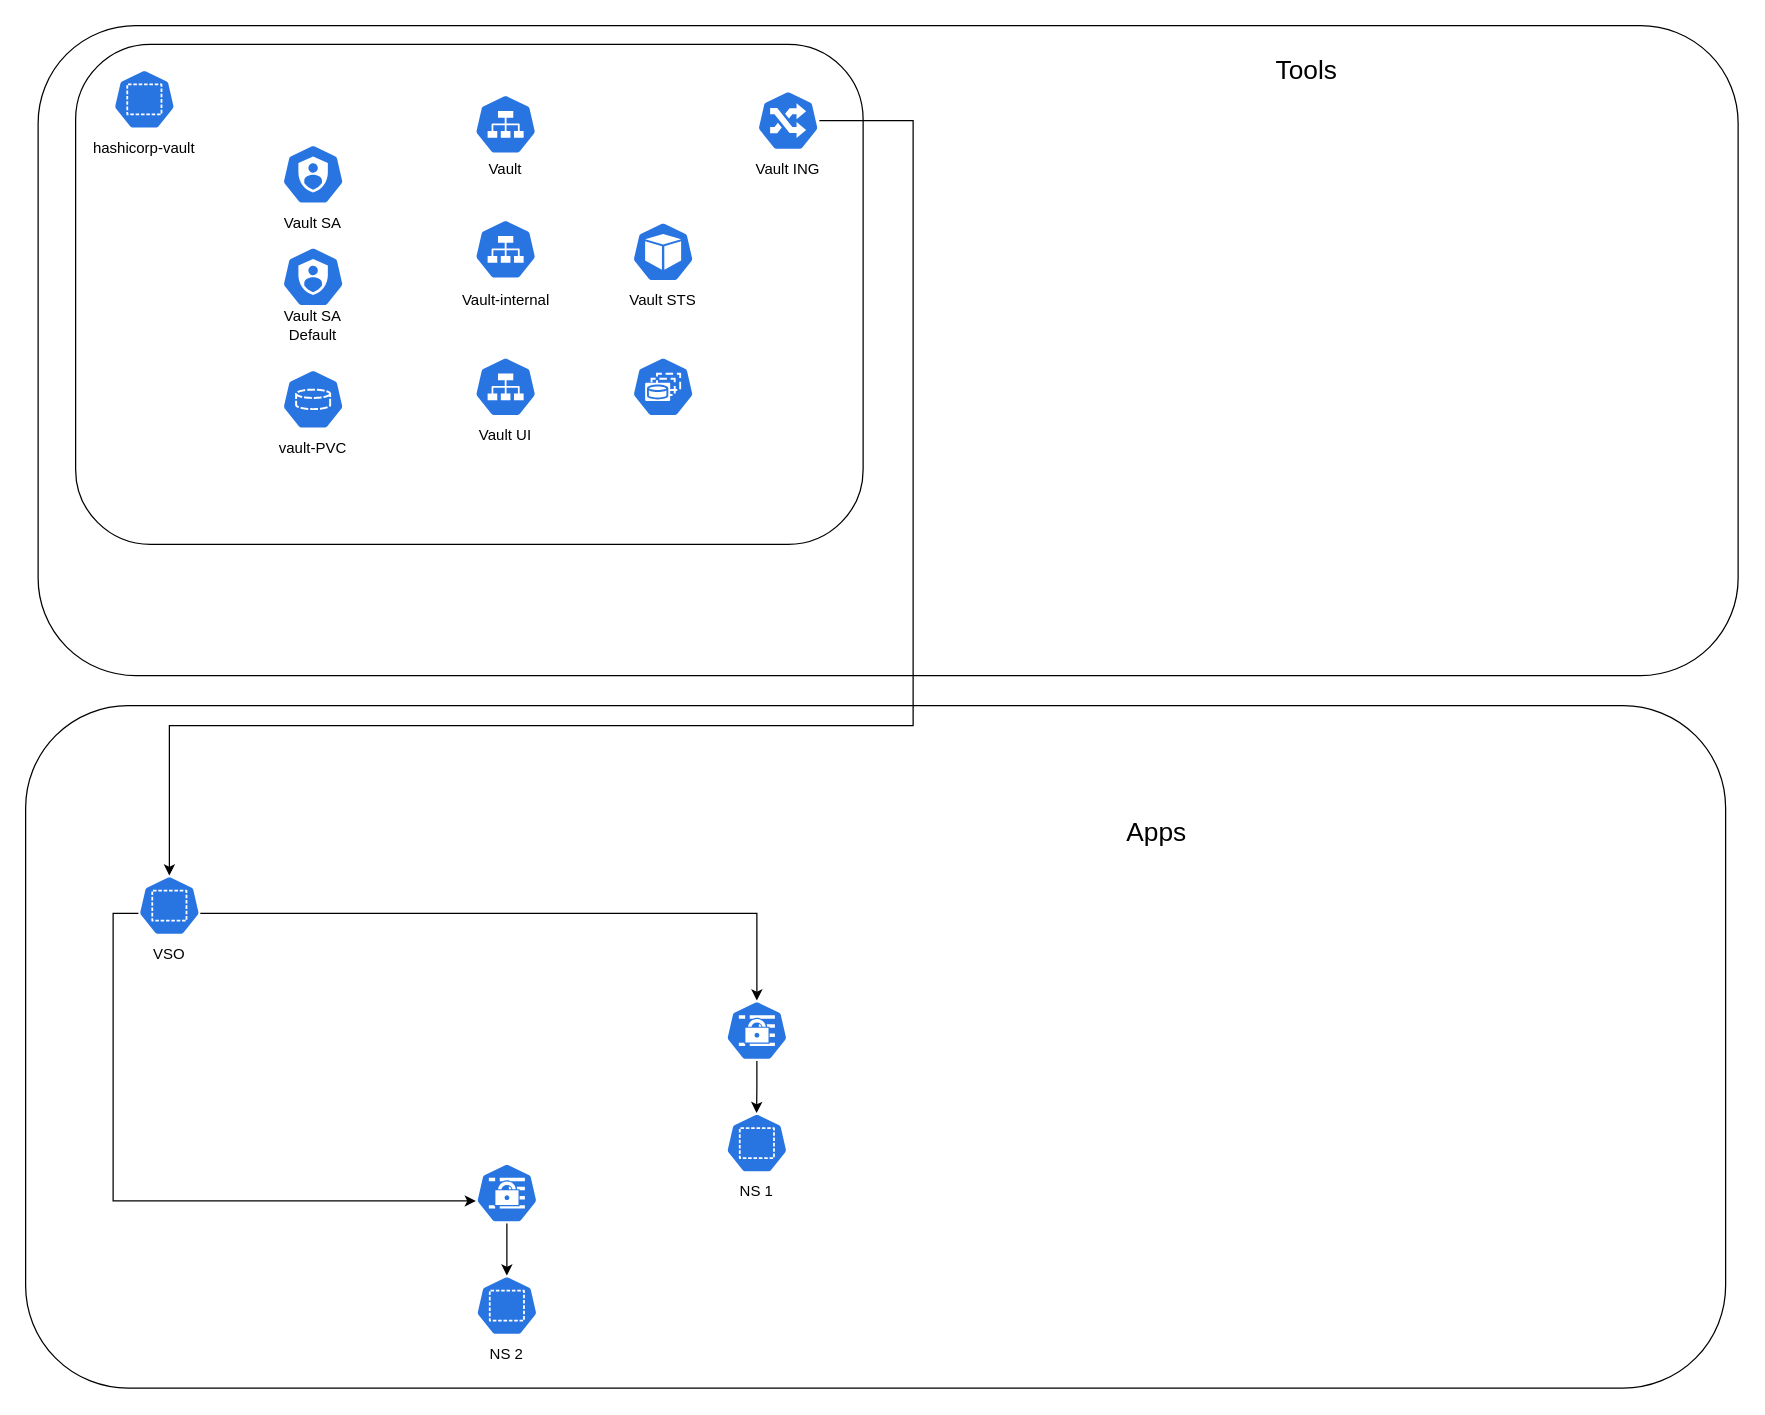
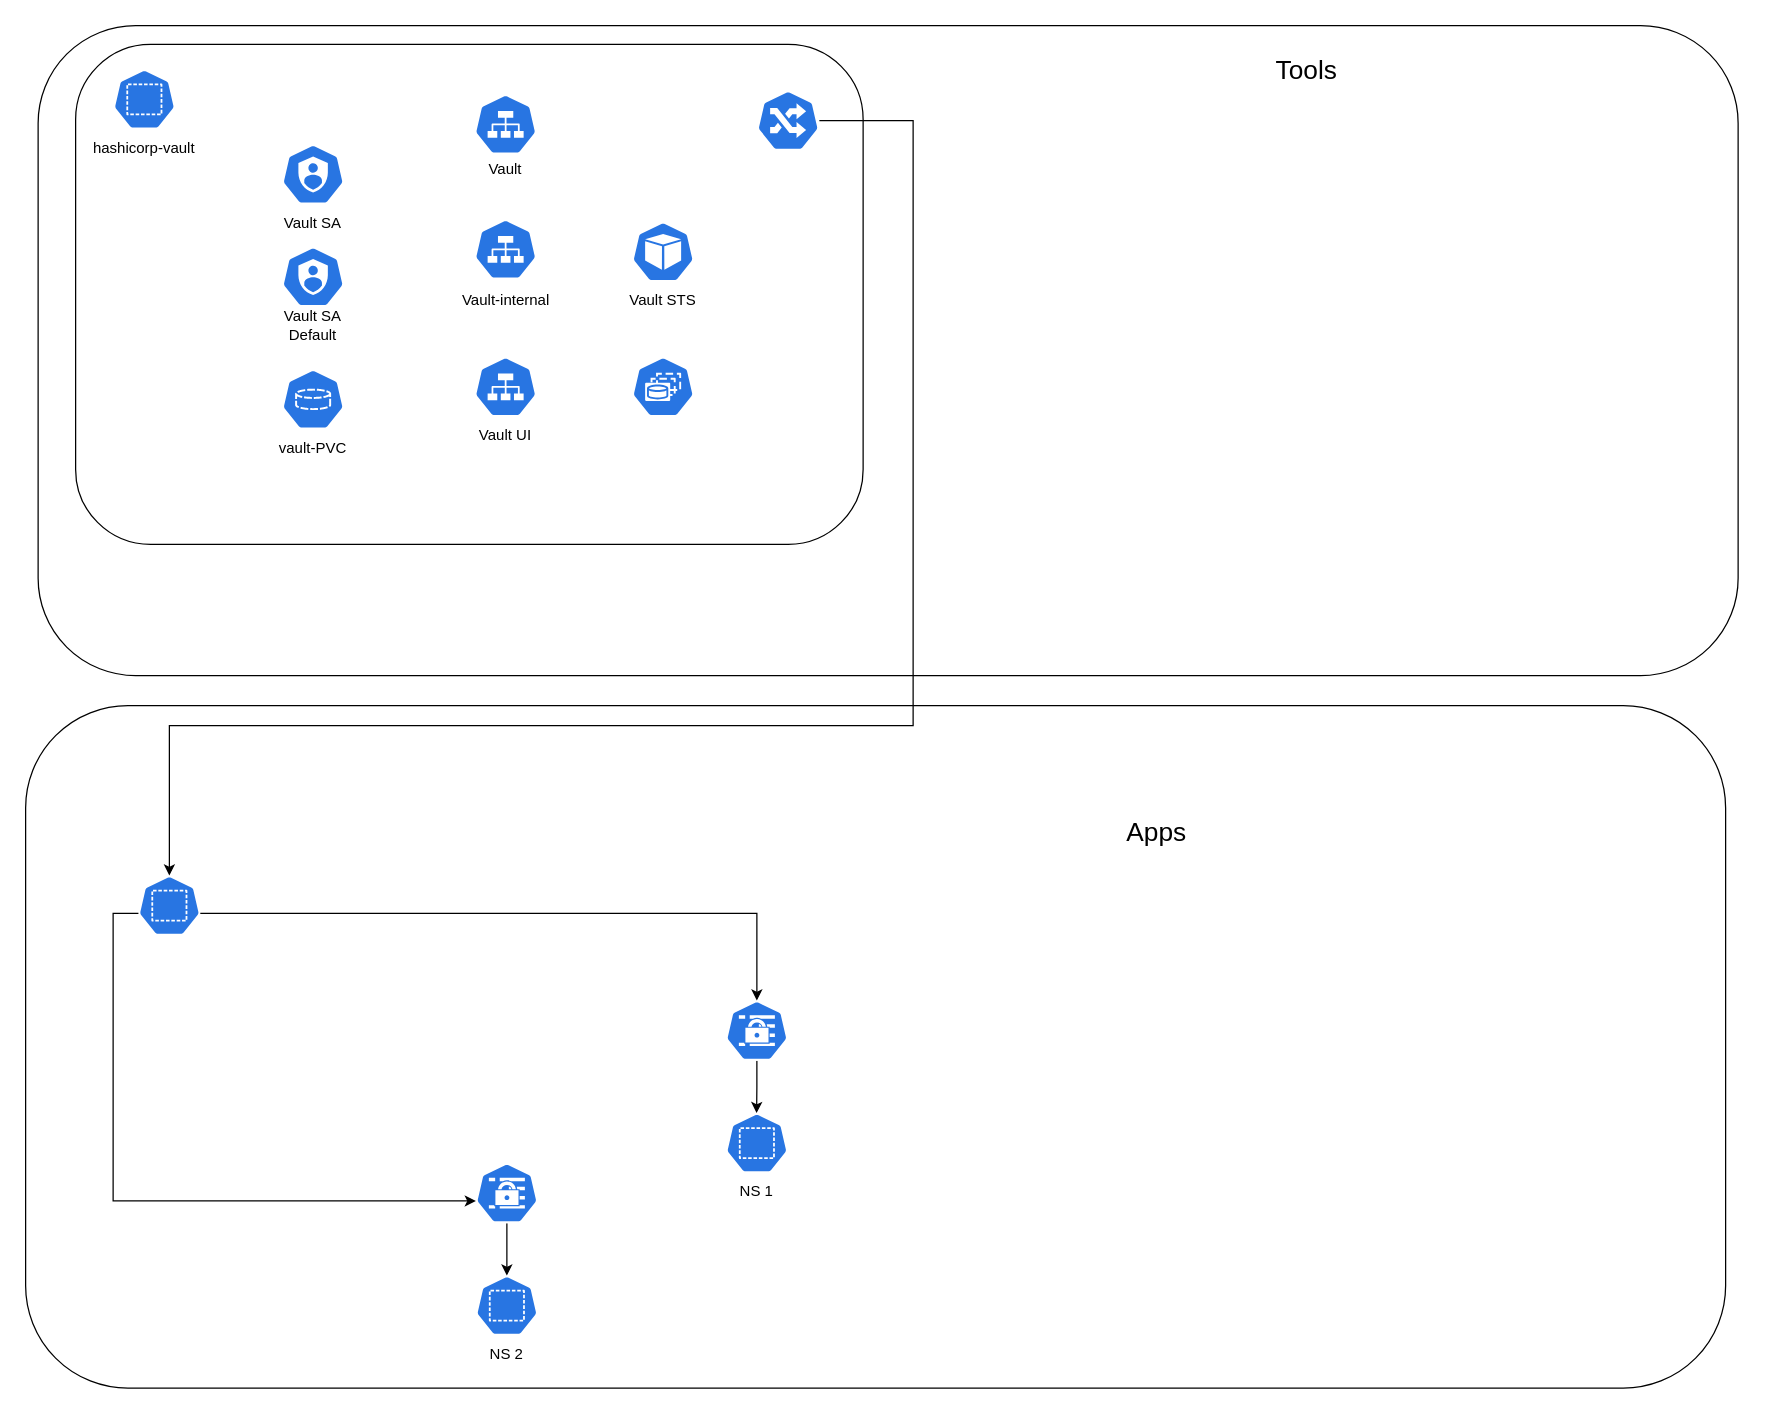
  <mxCell id="0" />
  <mxCell id="1" parent="0" />
  <mxCell id="2" value="" style="rounded=1;whiteSpace=wrap;html=1;" parent="1" vertex="1"><mxGeometry x="20" y="564" width="1360" height="546" as="geometry" /></mxCell>
  <mxCell id="3" value="" style="rounded=1;whiteSpace=wrap;html=1;" parent="1" vertex="1"><mxGeometry x="30" y="20" width="1360" height="520" as="geometry" /></mxCell>
  <mxCell id="4" value="&lt;font style=&quot;font-size: 21px;&quot;&gt;Tools&lt;/font&gt;" style="text;html=1;align=center;verticalAlign=middle;whiteSpace=wrap;rounded=0;" parent="1" vertex="1"><mxGeometry x="1015" y="40" width="60" height="30" as="geometry" /></mxCell>
  <mxCell id="5" value="" style="group" parent="1" vertex="1" connectable="0"><mxGeometry x="60" y="35" width="1040" height="400" as="geometry" /></mxCell>
  <mxCell id="6" value="" style="rounded=1;whiteSpace=wrap;html=1;" parent="5" vertex="1"><mxGeometry width="630" height="400" as="geometry" /></mxCell>
  <mxCell id="7" value="" style="group" parent="5" vertex="1" connectable="0"><mxGeometry x="10" y="20" width="90" height="78" as="geometry" /></mxCell>
  <mxCell id="8" value="" style="aspect=fixed;sketch=0;html=1;dashed=0;whitespace=wrap;fillColor=#2875E2;strokeColor=#ffffff;points=[[0.005,0.63,0],[0.1,0.2,0],[0.9,0.2,0],[0.5,0,0],[0.995,0.63,0],[0.72,0.99,0],[0.5,1,0],[0.28,0.99,0]];shape=mxgraph.kubernetes.icon2;prIcon=ns" parent="7" vertex="1"><mxGeometry x="20" width="50" height="48" as="geometry" /></mxCell>
  <mxCell id="9" value="hashicorp-vault" style="text;html=1;align=center;verticalAlign=middle;whiteSpace=wrap;rounded=0;" parent="7" vertex="1"><mxGeometry y="48" width="90" height="30" as="geometry" /></mxCell>
  <mxCell id="10" value="" style="group" parent="5" vertex="1" connectable="0"><mxGeometry x="160" y="80" width="60" height="78" as="geometry" /></mxCell>
  <mxCell id="11" value="" style="aspect=fixed;sketch=0;html=1;dashed=0;whitespace=wrap;fillColor=#2875E2;strokeColor=#ffffff;points=[[0.005,0.63,0],[0.1,0.2,0],[0.9,0.2,0],[0.5,0,0],[0.995,0.63,0],[0.72,0.99,0],[0.5,1,0],[0.28,0.99,0]];shape=mxgraph.kubernetes.icon2;prIcon=sa" parent="10" vertex="1"><mxGeometry x="5" width="50" height="48" as="geometry" /></mxCell>
  <mxCell id="12" value="Vault SA" style="text;html=1;align=center;verticalAlign=middle;whiteSpace=wrap;rounded=0;" parent="10" vertex="1"><mxGeometry y="48" width="60" height="30" as="geometry" /></mxCell>
  <mxCell id="13" value="" style="group" parent="5" vertex="1" connectable="0"><mxGeometry x="160" y="162" width="60" height="78" as="geometry" /></mxCell>
  <mxCell id="14" value="" style="aspect=fixed;sketch=0;html=1;dashed=0;whitespace=wrap;fillColor=#2875E2;strokeColor=#ffffff;points=[[0.005,0.63,0],[0.1,0.2,0],[0.9,0.2,0],[0.5,0,0],[0.995,0.63,0],[0.72,0.99,0],[0.5,1,0],[0.28,0.99,0]];shape=mxgraph.kubernetes.icon2;prIcon=sa" parent="13" vertex="1"><mxGeometry x="5" width="50" height="48" as="geometry" /></mxCell>
  <mxCell id="15" value="Vault SA Default" style="text;html=1;align=center;verticalAlign=middle;whiteSpace=wrap;rounded=0;" parent="13" vertex="1"><mxGeometry y="48" width="60" height="30" as="geometry" /></mxCell>
  <mxCell id="16" value="" style="group" parent="5" vertex="1" connectable="0"><mxGeometry x="301.5" y="140" width="85" height="80" as="geometry" /></mxCell>
  <mxCell id="17" value="" style="aspect=fixed;sketch=0;html=1;dashed=0;whitespace=wrap;fillColor=#2875E2;strokeColor=#ffffff;points=[[0.005,0.63,0],[0.1,0.2,0],[0.9,0.2,0],[0.5,0,0],[0.995,0.63,0],[0.72,0.99,0],[0.5,1,0],[0.28,0.99,0]];shape=mxgraph.kubernetes.icon2;prIcon=svc" parent="16" vertex="1"><mxGeometry x="17.5" width="50" height="48" as="geometry" /></mxCell>
  <mxCell id="18" value="Vault-internal" style="text;html=1;align=center;verticalAlign=middle;whiteSpace=wrap;rounded=0;" parent="16" vertex="1"><mxGeometry y="50" width="85" height="30" as="geometry" /></mxCell>
  <mxCell id="19" value="" style="group" parent="5" vertex="1" connectable="0"><mxGeometry x="314" y="250" width="60" height="78" as="geometry" /></mxCell>
  <mxCell id="20" value="" style="aspect=fixed;sketch=0;html=1;dashed=0;whitespace=wrap;fillColor=#2875E2;strokeColor=#ffffff;points=[[0.005,0.63,0],[0.1,0.2,0],[0.9,0.2,0],[0.5,0,0],[0.995,0.63,0],[0.72,0.99,0],[0.5,1,0],[0.28,0.99,0]];shape=mxgraph.kubernetes.icon2;prIcon=svc" parent="19" vertex="1"><mxGeometry x="5" width="50" height="48" as="geometry" /></mxCell>
  <mxCell id="21" value="Vault UI" style="text;html=1;align=center;verticalAlign=middle;whiteSpace=wrap;rounded=0;" parent="19" vertex="1"><mxGeometry y="48" width="60" height="30" as="geometry" /></mxCell>
  <mxCell id="22" value="" style="group" parent="5" vertex="1" connectable="0"><mxGeometry x="314" y="40" width="60" height="75" as="geometry" /></mxCell>
  <mxCell id="23" value="Vault" style="text;html=1;align=center;verticalAlign=middle;whiteSpace=wrap;rounded=0;" parent="22" vertex="1"><mxGeometry y="45" width="60" height="30" as="geometry" /></mxCell>
  <mxCell id="24" value="" style="group" parent="22" vertex="1" connectable="0"><mxGeometry width="60" height="70" as="geometry" /></mxCell>
  <mxCell id="25" value="" style="aspect=fixed;sketch=0;html=1;dashed=0;whitespace=wrap;fillColor=#2875E2;strokeColor=#ffffff;points=[[0.005,0.63,0],[0.1,0.2,0],[0.9,0.2,0],[0.5,0,0],[0.995,0.63,0],[0.72,0.99,0],[0.5,1,0],[0.28,0.99,0]];shape=mxgraph.kubernetes.icon2;prIcon=svc" parent="24" vertex="1"><mxGeometry x="5" width="50" height="48" as="geometry" /></mxCell>
  <mxCell id="26" value="" style="group" parent="5" vertex="1" connectable="0"><mxGeometry x="440" y="142" width="60" height="78" as="geometry" /></mxCell>
  <mxCell id="27" value="" style="aspect=fixed;sketch=0;html=1;dashed=0;whitespace=wrap;fillColor=#2875E2;strokeColor=#ffffff;points=[[0.005,0.63,0],[0.1,0.2,0],[0.9,0.2,0],[0.5,0,0],[0.995,0.63,0],[0.72,0.99,0],[0.5,1,0],[0.28,0.99,0]];shape=mxgraph.kubernetes.icon2;prIcon=pod" parent="26" vertex="1"><mxGeometry x="5" width="50" height="48" as="geometry" /></mxCell>
  <mxCell id="28" value="Vault STS" style="text;html=1;align=center;verticalAlign=middle;whiteSpace=wrap;rounded=0;" parent="26" vertex="1"><mxGeometry y="48" width="60" height="30" as="geometry" /></mxCell>
  <mxCell id="29" value="" style="group" parent="5" vertex="1" connectable="0"><mxGeometry x="160" y="260" width="60" height="78" as="geometry" /></mxCell>
  <mxCell id="30" value="" style="aspect=fixed;sketch=0;html=1;dashed=0;whitespace=wrap;fillColor=#2875E2;strokeColor=#ffffff;points=[[0.005,0.63,0],[0.1,0.2,0],[0.9,0.2,0],[0.5,0,0],[0.995,0.63,0],[0.72,0.99,0],[0.5,1,0],[0.28,0.99,0]];shape=mxgraph.kubernetes.icon2;prIcon=pvc" parent="29" vertex="1"><mxGeometry x="5" width="50" height="48" as="geometry" /></mxCell>
  <mxCell id="31" value="vault-PVC" style="text;html=1;align=center;verticalAlign=middle;whiteSpace=wrap;rounded=0;" parent="29" vertex="1"><mxGeometry y="48" width="60" height="30" as="geometry" /></mxCell>
  <mxCell id="32" value="" style="group" parent="5" vertex="1" connectable="0"><mxGeometry x="540" y="37" width="60" height="78" as="geometry" /></mxCell>
  <mxCell id="33" value="" style="aspect=fixed;sketch=0;html=1;dashed=0;whitespace=wrap;fillColor=#2875E2;strokeColor=#ffffff;points=[[0.005,0.63,0],[0.1,0.2,0],[0.9,0.2,0],[0.5,0,0],[0.995,0.63,0],[0.72,0.99,0],[0.5,1,0],[0.28,0.99,0]];shape=mxgraph.kubernetes.icon2;prIcon=ing" parent="32" vertex="1"><mxGeometry x="5" width="50" height="48" as="geometry" /></mxCell>
- <mxCell id="34" value="Vault ING" style="text;html=1;align=center;verticalAlign=middle;whiteSpace=wrap;rounded=0;" parent="32" vertex="1"><mxGeometry y="48" width="60" height="30" as="geometry" /></mxCell>
  <mxCell id="35" value="" style="group" parent="5" vertex="1" connectable="0"><mxGeometry x="440" y="250" width="60" height="78" as="geometry" /></mxCell>
  <mxCell id="36" value="" style="aspect=fixed;sketch=0;html=1;dashed=0;whitespace=wrap;fillColor=#2875E2;strokeColor=#ffffff;points=[[0.005,0.63,0],[0.1,0.2,0],[0.9,0.2,0],[0.5,0,0],[0.995,0.63,0],[0.72,0.99,0],[0.5,1,0],[0.28,0.99,0]];shape=mxgraph.kubernetes.icon2;prIcon=sts" parent="35" vertex="1"><mxGeometry x="5" width="50" height="48" as="geometry" /></mxCell>
  <mxCell id="37" value="&lt;font style=&quot;font-size: 21px;&quot;&gt;Apps&lt;/font&gt;" style="text;html=1;align=center;verticalAlign=middle;whiteSpace=wrap;rounded=0;" parent="1" vertex="1"><mxGeometry x="895" y="650" width="60" height="30" as="geometry" /></mxCell>
  <mxCell id="38" value="" style="aspect=fixed;sketch=0;html=1;dashed=0;whitespace=wrap;fillColor=#2875E2;strokeColor=#ffffff;points=[[0.005,0.63,0],[0.1,0.2,0],[0.9,0.2,0],[0.5,0,0],[0.995,0.63,0],[0.72,0.99,0],[0.5,1,0],[0.28,0.99,0]];shape=mxgraph.kubernetes.icon2;prIcon=ns" parent="1" vertex="1"><mxGeometry x="110" y="700" width="50" height="48" as="geometry" /></mxCell>
  <mxCell id="39" style="edgeStyle=orthogonalEdgeStyle;rounded=0;orthogonalLoop=1;jettySize=auto;html=1;entryX=0.5;entryY=0;entryDx=0;entryDy=0;entryPerimeter=0;" parent="1" source="33" target="38" edge="1"><mxGeometry relative="1" as="geometry"><Array as="points"><mxPoint x="730" y="96" /><mxPoint x="730" y="580" /><mxPoint x="135" y="580" /></Array></mxGeometry></mxCell>
- <mxCell id="40" value="VSO" style="text;html=1;align=center;verticalAlign=middle;whiteSpace=wrap;rounded=0;" parent="1" vertex="1"><mxGeometry x="105" y="748" width="60" height="30" as="geometry" /></mxCell>
  <mxCell id="41" value="" style="group" parent="1" vertex="1" connectable="0"><mxGeometry x="575" y="890" width="60" height="78" as="geometry" /></mxCell>
  <mxCell id="42" value="" style="aspect=fixed;sketch=0;html=1;dashed=0;whitespace=wrap;fillColor=#2875E2;strokeColor=#ffffff;points=[[0.005,0.63,0],[0.1,0.2,0],[0.9,0.2,0],[0.5,0,0],[0.995,0.63,0],[0.72,0.99,0],[0.5,1,0],[0.28,0.99,0]];shape=mxgraph.kubernetes.icon2;prIcon=ns" parent="41" vertex="1"><mxGeometry x="5" width="50" height="48" as="geometry" /></mxCell>
  <mxCell id="43" value="NS 1" style="text;html=1;align=center;verticalAlign=middle;whiteSpace=wrap;rounded=0;" parent="41" vertex="1"><mxGeometry y="48" width="60" height="30" as="geometry" /></mxCell>
  <mxCell id="44" value="" style="group" parent="1" vertex="1" connectable="0"><mxGeometry x="375" y="1020" width="60" height="78" as="geometry" /></mxCell>
  <mxCell id="45" value="" style="aspect=fixed;sketch=0;html=1;dashed=0;whitespace=wrap;fillColor=#2875E2;strokeColor=#ffffff;points=[[0.005,0.63,0],[0.1,0.2,0],[0.9,0.2,0],[0.5,0,0],[0.995,0.63,0],[0.72,0.99,0],[0.5,1,0],[0.28,0.99,0]];shape=mxgraph.kubernetes.icon2;prIcon=ns" parent="44" vertex="1"><mxGeometry x="5" width="50" height="48" as="geometry" /></mxCell>
  <mxCell id="46" value="NS 2" style="text;html=1;align=center;verticalAlign=middle;whiteSpace=wrap;rounded=0;" parent="44" vertex="1"><mxGeometry y="48" width="60" height="30" as="geometry" /></mxCell>
  <mxCell id="47" style="edgeStyle=orthogonalEdgeStyle;rounded=0;orthogonalLoop=1;jettySize=auto;html=1;exitX=0.5;exitY=1;exitDx=0;exitDy=0;exitPerimeter=0;" parent="1" source="48" edge="1"><mxGeometry relative="1" as="geometry"><mxPoint x="604.778" y="890" as="targetPoint" /></mxGeometry></mxCell>
  <mxCell id="48" value="" style="aspect=fixed;sketch=0;html=1;dashed=0;whitespace=wrap;fillColor=#2875E2;strokeColor=#ffffff;points=[[0.005,0.63,0],[0.1,0.2,0],[0.9,0.2,0],[0.5,0,0],[0.995,0.63,0],[0.72,0.99,0],[0.5,1,0],[0.28,0.99,0]];shape=mxgraph.kubernetes.icon2;prIcon=secret" parent="1" vertex="1"><mxGeometry x="580" y="800" width="50" height="48" as="geometry" /></mxCell>
  <mxCell id="49" style="edgeStyle=orthogonalEdgeStyle;rounded=0;orthogonalLoop=1;jettySize=auto;html=1;" parent="1" source="50" target="45" edge="1"><mxGeometry relative="1" as="geometry" /></mxCell>
  <mxCell id="50" value="" style="aspect=fixed;sketch=0;html=1;dashed=0;whitespace=wrap;fillColor=#2875E2;strokeColor=#ffffff;points=[[0.005,0.63,0],[0.1,0.2,0],[0.9,0.2,0],[0.5,0,0],[0.995,0.63,0],[0.72,0.99,0],[0.5,1,0],[0.28,0.99,0]];shape=mxgraph.kubernetes.icon2;prIcon=secret" parent="1" vertex="1"><mxGeometry x="380" y="930" width="50" height="48" as="geometry" /></mxCell>
  <mxCell id="51" style="edgeStyle=orthogonalEdgeStyle;rounded=0;orthogonalLoop=1;jettySize=auto;html=1;entryX=0.5;entryY=0;entryDx=0;entryDy=0;entryPerimeter=0;exitX=0.995;exitY=0.63;exitDx=0;exitDy=0;exitPerimeter=0;" parent="1" source="38" target="48" edge="1"><mxGeometry relative="1" as="geometry" /></mxCell>
  <mxCell id="52" style="edgeStyle=orthogonalEdgeStyle;rounded=0;orthogonalLoop=1;jettySize=auto;html=1;exitX=0.005;exitY=0.63;exitDx=0;exitDy=0;exitPerimeter=0;entryX=0.005;entryY=0.63;entryDx=0;entryDy=0;entryPerimeter=0;" parent="1" source="38" target="50" edge="1"><mxGeometry relative="1" as="geometry" /></mxCell>
